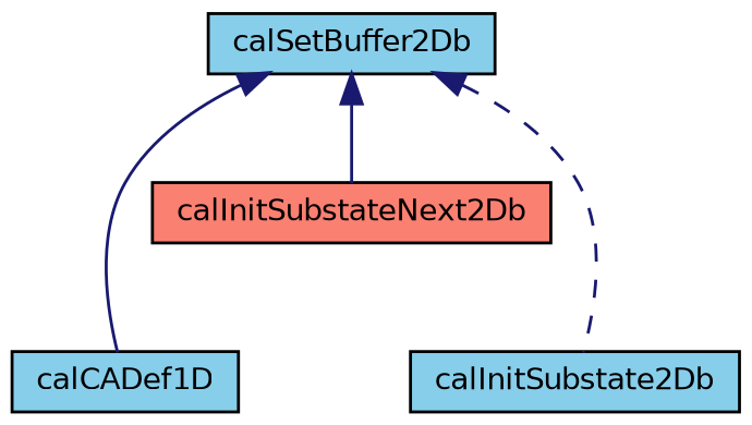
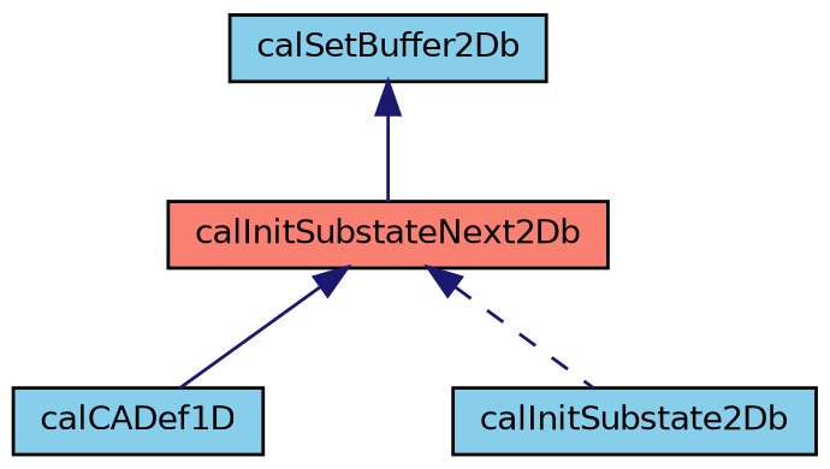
  digraph {
    rankdir=TB
    node [color=black fillcolor=skyblue fontname=Helvetica fontsize=10 shape=record style=filled]
    edge [color=midnightblue dir=back fontname=Helvetica fontsize=10 labelfontname=Helvetica labelfontsize=10 style=solid]
    n1 [fontcolor=black height=0.2 label=calSetBuffer2Db width=0.4]
    n2 [height=0.2 label=calCADef1D width=0.4]
    n3 [height=0.2 label=calInitSubstate2Db width=0.4]
    n4 [fillcolor=salmon height=0.2 label=calInitSubstateNext2Db width=0.4]
-   n1 -> n2
-   n1 -> n3 [style=dashed]
+   n4 -> n2
+   n4 -> n3 [style=dashed]
    n1 -> n4
  }
